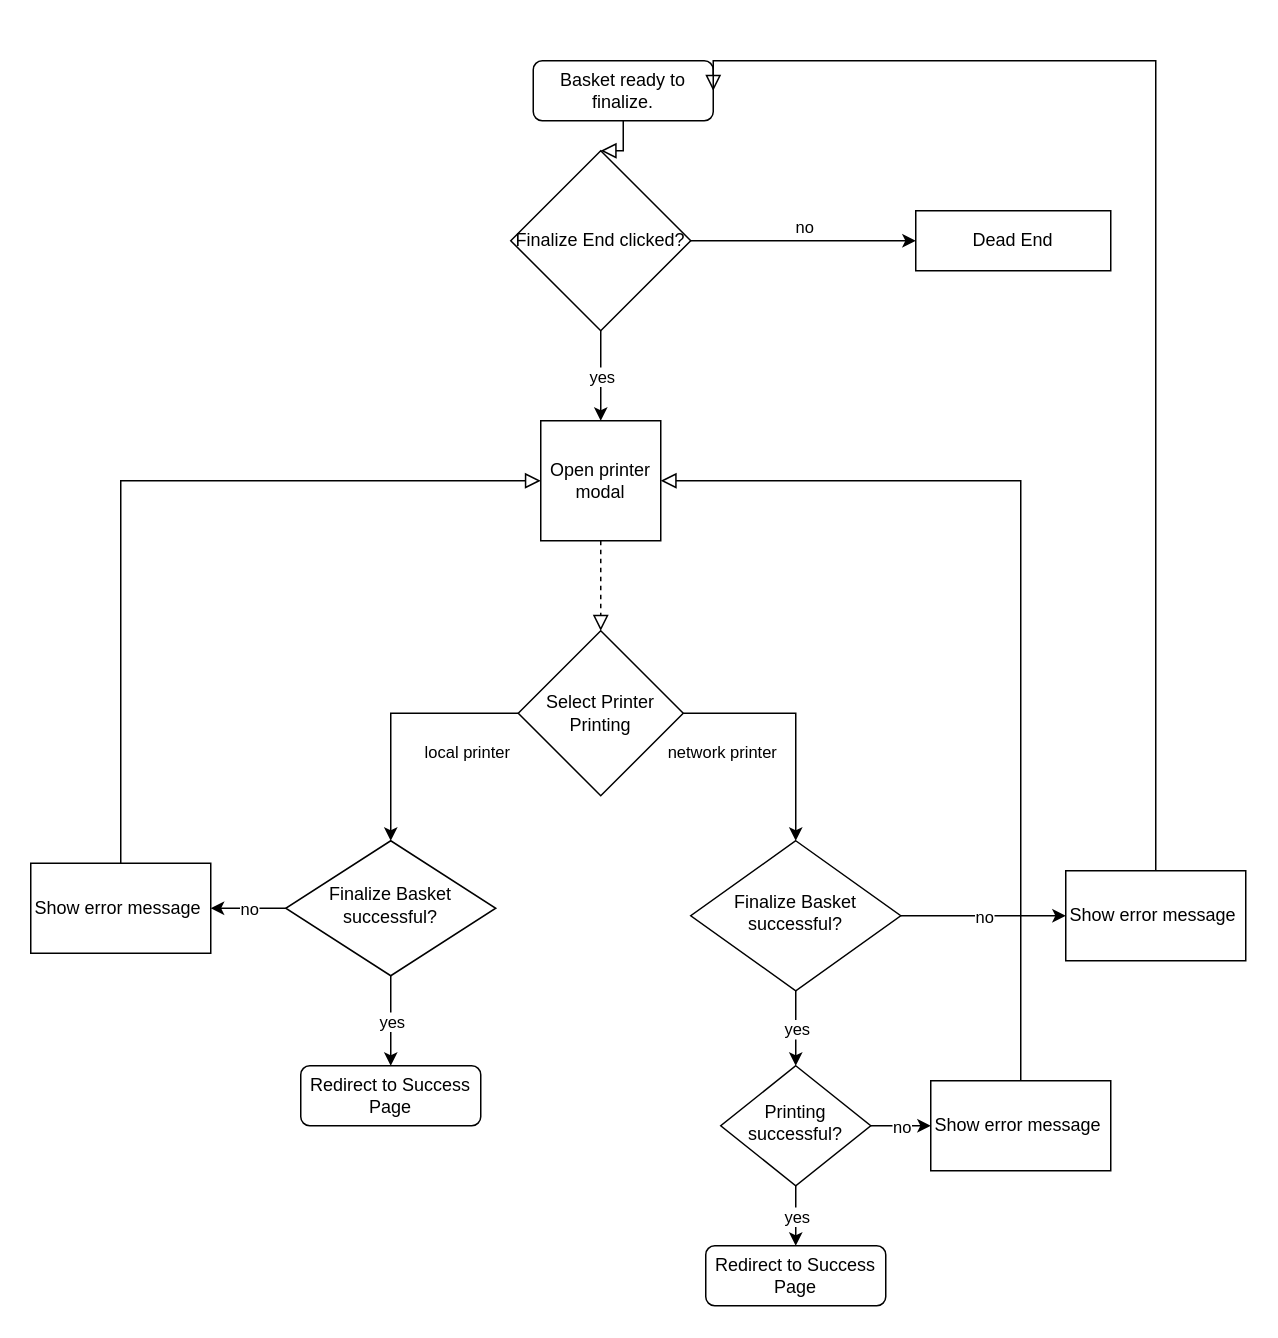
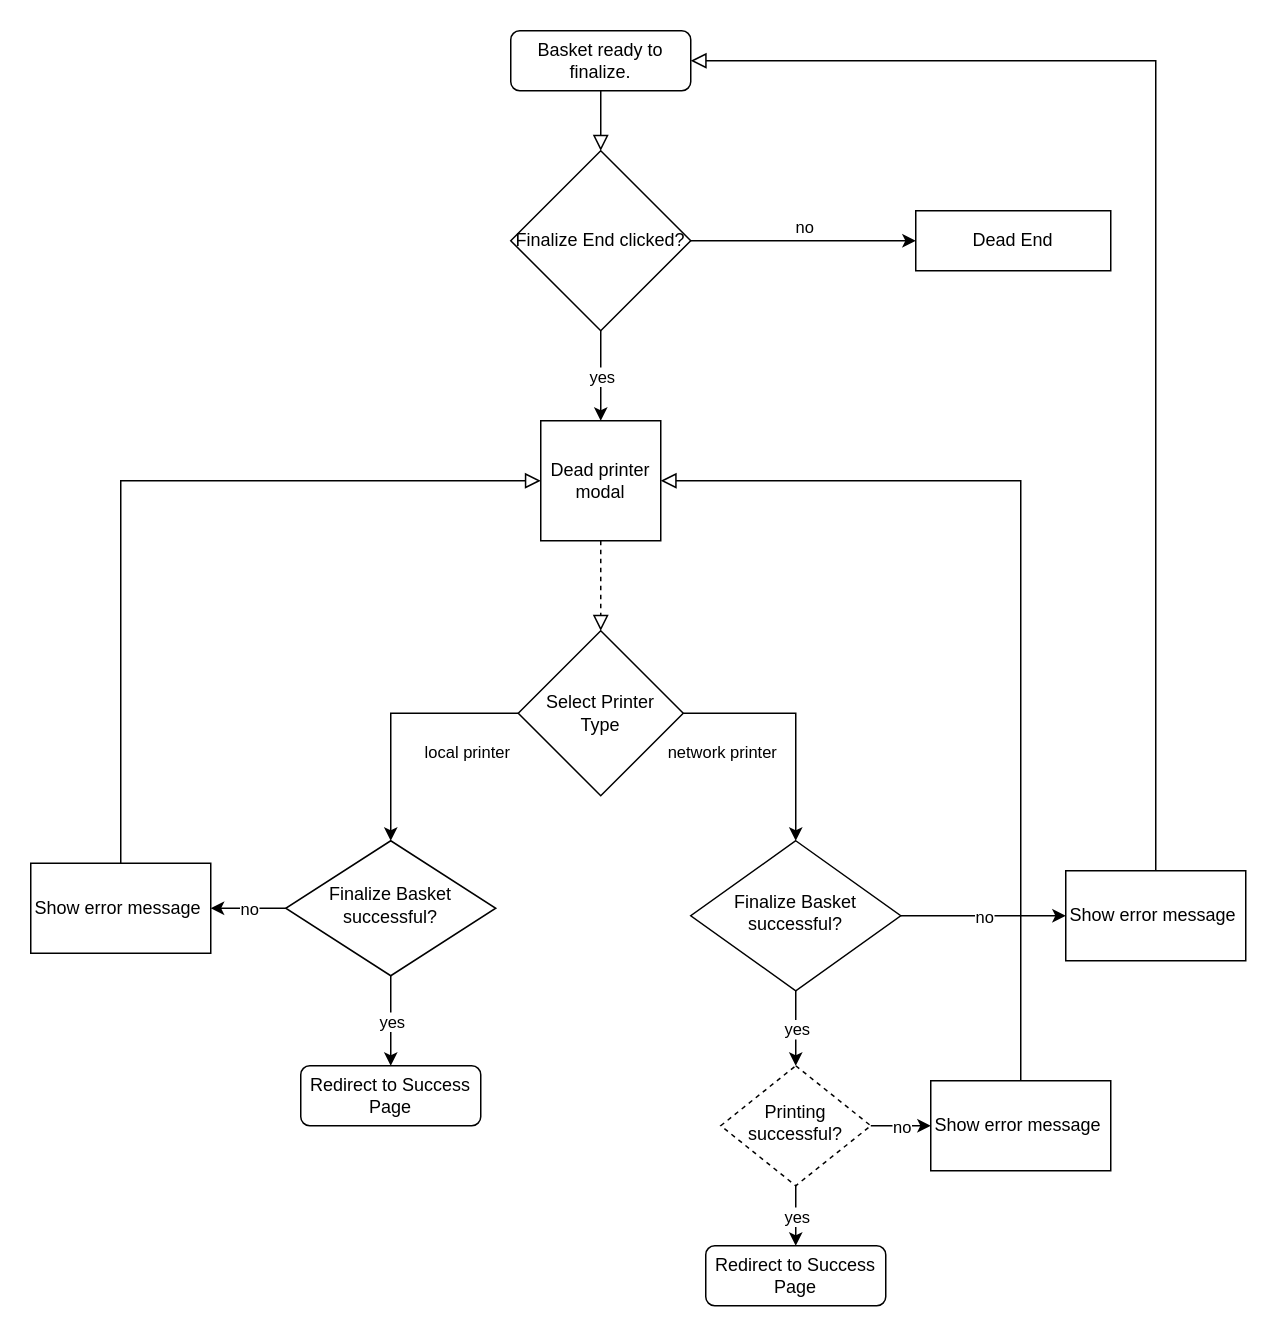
  <mxCell id="0" />
  <mxCell id="1" parent="0" />
- <mxCell id="2" value="Basket ready to finalize." style="rounded=1;whiteSpace=wrap;html=1;fontSize=12;glass=0;strokeWidth=1;shadow=0;" parent="1" vertex="1"><mxGeometry x="355" y="40" width="120" height="40" as="geometry" /></mxCell>
+ <mxCell id="2" value="Basket ready to finalize." style="rounded=1;whiteSpace=wrap;html=1;fontSize=12;glass=0;strokeWidth=1;shadow=0;" parent="1" vertex="1"><mxGeometry x="340" y="20" width="120" height="40" as="geometry" /></mxCell>
  <mxCell id="3" value="Finalize Basket &lt;br&gt;successful?" style="rhombus;whiteSpace=wrap;html=1;shadow=0;fontFamily=Helvetica;fontSize=12;align=center;strokeWidth=1;spacing=6;spacingTop=-4;" parent="1" vertex="1"><mxGeometry x="190" y="560" width="140" height="90" as="geometry" /></mxCell>
  <mxCell id="4" value="Redirect to Success Page" style="rounded=1;whiteSpace=wrap;html=1;fontSize=12;glass=0;strokeWidth=1;shadow=0;" parent="1" vertex="1"><mxGeometry x="200" y="710" width="120" height="40" as="geometry" /></mxCell>
  <mxCell id="5" value="Finalize End clicked?" style="rhombus;whiteSpace=wrap;html=1;" vertex="1" parent="1"><mxGeometry x="340" y="100" width="120" height="120" as="geometry" /></mxCell>
  <mxCell id="6" value="" style="rounded=0;html=1;jettySize=auto;orthogonalLoop=1;fontSize=11;endArrow=block;endFill=0;endSize=8;strokeWidth=1;shadow=0;labelBackgroundColor=none;edgeStyle=orthogonalEdgeStyle;" edge="1" parent="1" source="2" target="5"><mxGeometry relative="1" as="geometry"><mxPoint x="70" y="50" as="sourcePoint" /><mxPoint x="160" y="165" as="targetPoint" /></mxGeometry></mxCell>
  <mxCell id="7" value="Dead End" style="rounded=1;whiteSpace=wrap;html=1;fontSize=12;glass=0;strokeWidth=1;shadow=0;arcSize=0;" vertex="1" parent="1"><mxGeometry x="610" y="140" width="130" height="40" as="geometry" /></mxCell>
  <mxCell id="8" value="" style="endArrow=classic;html=1;shadow=0;labelBackgroundColor=none;strokeWidth=1;edgeStyle=orthogonalEdgeStyle;exitX=1;exitY=0.5;exitDx=0;exitDy=0;entryX=0;entryY=0.5;entryDx=0;entryDy=0;" edge="1" parent="1" source="5" target="7"><mxGeometry relative="1" as="geometry"><mxPoint x="230" y="310" as="sourcePoint" /><mxPoint x="330" y="310" as="targetPoint" /><Array as="points"><mxPoint x="600" y="160" /></Array></mxGeometry></mxCell>
  <mxCell id="9" value="no" style="edgeLabel;resizable=0;html=1;align=center;verticalAlign=middle;" connectable="0" vertex="1" parent="8"><mxGeometry relative="1" as="geometry"><mxPoint y="-10" as="offset" /></mxGeometry></mxCell>
  <mxCell id="10" value="" style="endArrow=classic;html=1;shadow=0;labelBackgroundColor=none;strokeWidth=1;exitX=0.5;exitY=1;exitDx=0;exitDy=0;entryX=0.5;entryY=0;entryDx=0;entryDy=0;" edge="1" parent="1" source="5" target="16"><mxGeometry relative="1" as="geometry"><mxPoint x="80" y="250" as="sourcePoint" /><mxPoint x="330" y="310" as="targetPoint" /></mxGeometry></mxCell>
  <mxCell id="11" value="yes" style="edgeLabel;resizable=0;html=1;align=center;verticalAlign=middle;" connectable="0" vertex="1" parent="10"><mxGeometry relative="1" as="geometry" /></mxCell>
  <mxCell id="12" value="" style="endArrow=classic;html=1;shadow=0;labelBackgroundColor=none;strokeWidth=1;entryX=0.5;entryY=0;entryDx=0;entryDy=0;exitX=0.5;exitY=1;exitDx=0;exitDy=0;" edge="1" parent="1" source="3" target="4"><mxGeometry relative="1" as="geometry"><mxPoint x="120" y="715" as="sourcePoint" /><mxPoint x="210" y="710" as="targetPoint" /></mxGeometry></mxCell>
  <mxCell id="13" value="yes" style="edgeLabel;resizable=0;html=1;align=center;verticalAlign=middle;" connectable="0" vertex="1" parent="12"><mxGeometry relative="1" as="geometry" /></mxCell>
- <mxCell id="14" value="Select Printer &lt;br&gt;Printing" style="rhombus;whiteSpace=wrap;html=1;" vertex="1" parent="1"><mxGeometry x="345" y="420" width="110" height="110" as="geometry" /></mxCell>
+ <mxCell id="14" value="Select Printer &lt;br&gt;Type" style="rhombus;whiteSpace=wrap;html=1;" vertex="1" parent="1"><mxGeometry x="345" y="420" width="110" height="110" as="geometry" /></mxCell>
  <mxCell id="15" style="edgeStyle=orthogonalEdgeStyle;rounded=0;orthogonalLoop=1;jettySize=auto;html=1;exitX=0.5;exitY=1;exitDx=0;exitDy=0;entryX=0.5;entryY=0;entryDx=0;entryDy=0;shadow=0;labelBackgroundColor=none;endArrow=block;endFill=0;endSize=8;strokeWidth=1;dashed=1;" edge="1" parent="1" source="16" target="14"><mxGeometry relative="1" as="geometry" /></mxCell>
- <mxCell id="16" value="Open printer modal" style="whiteSpace=wrap;html=1;aspect=fixed;" vertex="1" parent="1"><mxGeometry x="360" y="280" width="80" height="80" as="geometry" /></mxCell>
+ <mxCell id="16" value="Dead printer modal" style="whiteSpace=wrap;html=1;aspect=fixed;" vertex="1" parent="1"><mxGeometry x="360" y="280" width="80" height="80" as="geometry" /></mxCell>
  <mxCell id="17" value="" style="endArrow=classic;html=1;shadow=0;labelBackgroundColor=none;strokeWidth=1;exitX=0;exitY=0.5;exitDx=0;exitDy=0;edgeStyle=orthogonalEdgeStyle;rounded=0;entryX=0.5;entryY=0;entryDx=0;entryDy=0;" edge="1" parent="1" source="14" target="3"><mxGeometry relative="1" as="geometry"><mxPoint x="470" y="410" as="sourcePoint" /><mxPoint x="210" y="600" as="targetPoint" /><Array as="points"><mxPoint x="260" y="475" /></Array></mxGeometry></mxCell>
  <mxCell id="18" value="local printer" style="edgeLabel;resizable=0;html=1;align=center;verticalAlign=middle;" connectable="0" vertex="1" parent="17"><mxGeometry relative="1" as="geometry"><mxPoint x="50" y="25" as="offset" /></mxGeometry></mxCell>
  <mxCell id="19" value="" style="endArrow=classic;html=1;shadow=0;labelBackgroundColor=none;strokeWidth=1;exitX=1;exitY=0.5;exitDx=0;exitDy=0;edgeStyle=orthogonalEdgeStyle;rounded=0;entryX=0.5;entryY=0;entryDx=0;entryDy=0;" edge="1" parent="1" source="14" target="21"><mxGeometry relative="1" as="geometry"><mxPoint x="480" y="510" as="sourcePoint" /><mxPoint x="530" y="600" as="targetPoint" /><Array as="points"><mxPoint x="530" y="475" /></Array></mxGeometry></mxCell>
  <mxCell id="20" value="network printer" style="edgeLabel;resizable=0;html=1;align=center;verticalAlign=middle;" connectable="0" vertex="1" parent="19"><mxGeometry relative="1" as="geometry"><mxPoint x="-50" y="20" as="offset" /></mxGeometry></mxCell>
  <mxCell id="21" value="Finalize Basket &lt;br&gt;successful?" style="rhombus;whiteSpace=wrap;html=1;shadow=0;fontFamily=Helvetica;fontSize=12;align=center;strokeWidth=1;spacing=6;spacingTop=-4;" vertex="1" parent="1"><mxGeometry x="460" y="560" width="140" height="100" as="geometry" /></mxCell>
- <mxCell id="22" value="Printing successful?" style="rhombus;whiteSpace=wrap;html=1;shadow=0;fontFamily=Helvetica;fontSize=12;align=center;strokeWidth=1;spacing=6;spacingTop=-4;" vertex="1" parent="1"><mxGeometry x="480" y="710" width="100" height="80" as="geometry" /></mxCell>
+ <mxCell id="22" value="Printing successful?" style="rhombus;whiteSpace=wrap;html=1;shadow=0;fontFamily=Helvetica;fontSize=12;align=center;strokeWidth=1;spacing=6;spacingTop=-4;dashed=1;" vertex="1" parent="1"><mxGeometry x="480" y="710" width="100" height="80" as="geometry" /></mxCell>
  <mxCell id="23" value="Redirect to Success Page" style="rounded=1;whiteSpace=wrap;html=1;fontSize=12;glass=0;strokeWidth=1;shadow=0;" vertex="1" parent="1"><mxGeometry x="470" y="830" width="120" height="40" as="geometry" /></mxCell>
  <mxCell id="24" value="" style="endArrow=classic;html=1;shadow=0;labelBackgroundColor=none;strokeWidth=1;entryX=0.5;entryY=0;entryDx=0;entryDy=0;exitX=0.5;exitY=1;exitDx=0;exitDy=0;" edge="1" parent="1" source="21" target="22"><mxGeometry relative="1" as="geometry"><mxPoint x="440" y="715" as="sourcePoint" /><mxPoint x="490" y="685" as="targetPoint" /></mxGeometry></mxCell>
  <mxCell id="25" value="yes" style="edgeLabel;resizable=0;html=1;align=center;verticalAlign=middle;" connectable="0" vertex="1" parent="24"><mxGeometry relative="1" as="geometry" /></mxCell>
  <mxCell id="26" value="" style="endArrow=classic;html=1;shadow=0;labelBackgroundColor=none;strokeWidth=1;exitX=0.5;exitY=1;exitDx=0;exitDy=0;entryX=0.5;entryY=0;entryDx=0;entryDy=0;" edge="1" parent="1" source="22" target="23"><mxGeometry relative="1" as="geometry"><mxPoint x="550" y="895" as="sourcePoint" /><mxPoint x="650" y="895" as="targetPoint" /></mxGeometry></mxCell>
  <mxCell id="27" value="yes" style="edgeLabel;resizable=0;html=1;align=center;verticalAlign=middle;" connectable="0" vertex="1" parent="26"><mxGeometry relative="1" as="geometry" /></mxCell>
  <mxCell id="28" value="" style="endArrow=classic;html=1;shadow=0;labelBackgroundColor=none;strokeWidth=1;exitX=0;exitY=0.5;exitDx=0;exitDy=0;entryX=1;entryY=0.5;entryDx=0;entryDy=0;" edge="1" parent="1" source="3" target="31"><mxGeometry relative="1" as="geometry"><mxPoint x="10" y="640" as="sourcePoint" /><mxPoint x="90" y="610" as="targetPoint" /></mxGeometry></mxCell>
  <mxCell id="29" value="no" style="edgeLabel;resizable=0;html=1;align=center;verticalAlign=middle;" connectable="0" vertex="1" parent="28"><mxGeometry relative="1" as="geometry" /></mxCell>
  <mxCell id="30" style="edgeStyle=orthogonalEdgeStyle;rounded=0;orthogonalLoop=1;jettySize=auto;html=1;exitX=0.5;exitY=0;exitDx=0;exitDy=0;entryX=0;entryY=0.5;entryDx=0;entryDy=0;shadow=0;labelBackgroundColor=none;endArrow=block;endFill=0;endSize=8;strokeWidth=1;" edge="1" parent="1" source="31" target="16"><mxGeometry relative="1" as="geometry" /></mxCell>
  <mxCell id="31" value="Show error message&amp;nbsp;" style="rounded=0;whiteSpace=wrap;html=1;" vertex="1" parent="1"><mxGeometry x="20" y="575" width="120" height="60" as="geometry" /></mxCell>
  <mxCell id="32" style="edgeStyle=orthogonalEdgeStyle;rounded=0;orthogonalLoop=1;jettySize=auto;html=1;entryX=1;entryY=0.5;entryDx=0;entryDy=0;shadow=0;labelBackgroundColor=none;endArrow=block;endFill=0;endSize=8;strokeWidth=1;" edge="1" parent="1" source="33" target="2"><mxGeometry relative="1" as="geometry"><Array as="points"><mxPoint x="770" y="40" /></Array></mxGeometry></mxCell>
  <mxCell id="33" value="Show error message&amp;nbsp;" style="rounded=0;whiteSpace=wrap;html=1;" vertex="1" parent="1"><mxGeometry x="710" y="580" width="120" height="60" as="geometry" /></mxCell>
  <mxCell id="34" value="" style="endArrow=classic;html=1;shadow=0;labelBackgroundColor=none;strokeWidth=1;exitX=1;exitY=0.5;exitDx=0;exitDy=0;entryX=0;entryY=0.5;entryDx=0;entryDy=0;" edge="1" parent="1" source="21" target="33"><mxGeometry relative="1" as="geometry"><mxPoint x="620" y="570" as="sourcePoint" /><mxPoint x="720" y="570" as="targetPoint" /></mxGeometry></mxCell>
  <mxCell id="35" value="no" style="edgeLabel;resizable=0;html=1;align=center;verticalAlign=middle;" connectable="0" vertex="1" parent="34"><mxGeometry relative="1" as="geometry" /></mxCell>
  <mxCell id="36" value="" style="endArrow=classic;html=1;shadow=0;labelBackgroundColor=none;strokeWidth=1;exitX=1;exitY=0.5;exitDx=0;exitDy=0;entryX=0;entryY=0.5;entryDx=0;entryDy=0;" edge="1" parent="1" source="22" target="39"><mxGeometry relative="1" as="geometry"><mxPoint x="650" y="760" as="sourcePoint" /><mxPoint x="690" y="750" as="targetPoint" /></mxGeometry></mxCell>
  <mxCell id="37" value="no" style="edgeLabel;resizable=0;html=1;align=center;verticalAlign=middle;" connectable="0" vertex="1" parent="36"><mxGeometry relative="1" as="geometry" /></mxCell>
  <mxCell id="38" style="edgeStyle=orthogonalEdgeStyle;rounded=0;orthogonalLoop=1;jettySize=auto;html=1;exitX=0.5;exitY=0;exitDx=0;exitDy=0;entryX=1;entryY=0.5;entryDx=0;entryDy=0;shadow=0;labelBackgroundColor=none;endArrow=block;endFill=0;endSize=8;strokeWidth=1;" edge="1" parent="1" source="39" target="16"><mxGeometry relative="1" as="geometry" /></mxCell>
  <mxCell id="39" value="Show error message&amp;nbsp;" style="rounded=0;whiteSpace=wrap;html=1;" vertex="1" parent="1"><mxGeometry x="620" y="720" width="120" height="60" as="geometry" /></mxCell>
